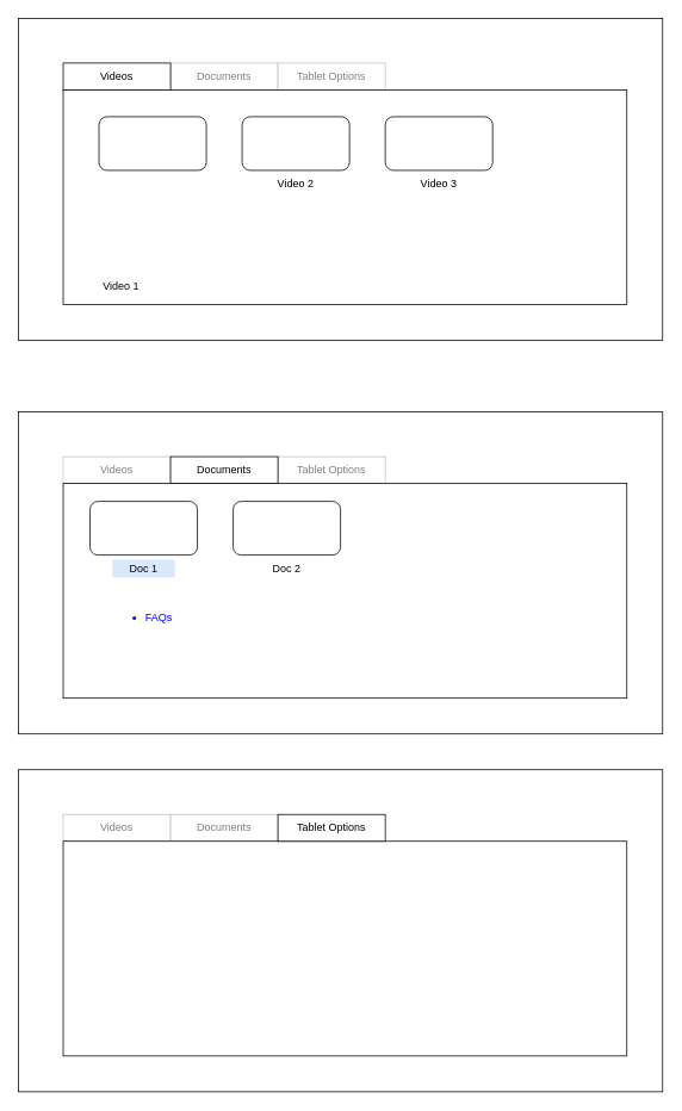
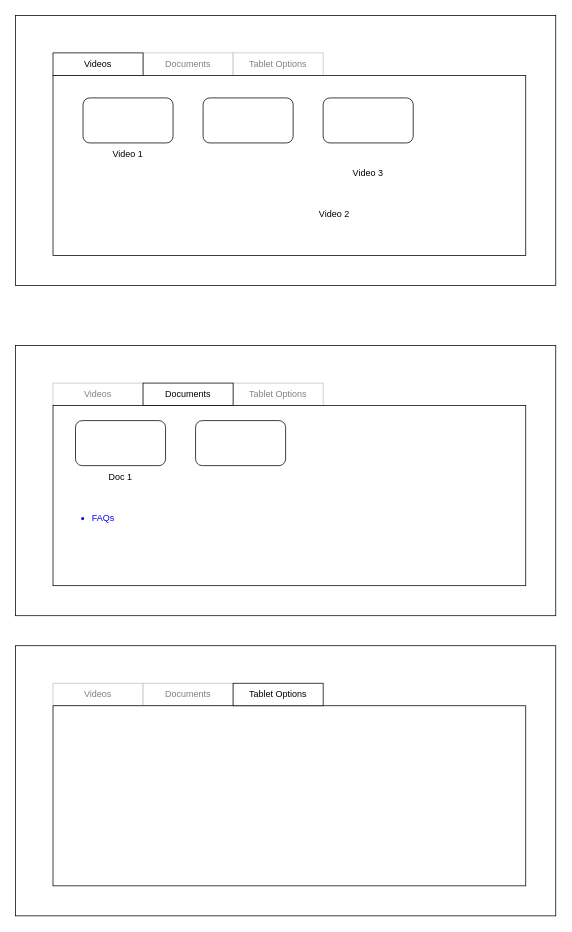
  <mxCell id="0" />
  <mxCell id="1" parent="0" />
  <mxCell id="2" value="" style="rounded=0;whiteSpace=wrap;html=1;" vertex="1" parent="1"><mxGeometry x="20" y="20" width="720" height="360" as="geometry" /></mxCell>
  <mxCell id="3" value="Documents" style="rounded=0;whiteSpace=wrap;html=1;strokeColor=#c0c0c0;fontColor=#808080;" vertex="1" parent="1"><mxGeometry x="190" y="70" width="120" height="30" as="geometry" /></mxCell>
  <mxCell id="4" value="Tablet Options" style="rounded=0;whiteSpace=wrap;html=1;strokeColor=#c0c0c0;fontColor=#808080;" vertex="1" parent="1"><mxGeometry x="310" y="70" width="120" height="30" as="geometry" /></mxCell>
  <mxCell id="5" value="Videos" style="rounded=0;whiteSpace=wrap;html=1;" vertex="1" parent="1"><mxGeometry x="70" y="70" width="120" height="30" as="geometry" /></mxCell>
  <mxCell id="6" value="" style="rounded=0;whiteSpace=wrap;html=1;" vertex="1" parent="1"><mxGeometry x="20" y="460" width="720" height="360" as="geometry" /></mxCell>
  <mxCell id="7" value="Tablet Options" style="rounded=0;whiteSpace=wrap;html=1;strokeColor=#c0c0c0;fontColor=#808080;" vertex="1" parent="1"><mxGeometry x="310" y="510" width="120" height="30" as="geometry" /></mxCell>
  <mxCell id="8" value="Videos" style="rounded=0;whiteSpace=wrap;html=1;fillColor=none;strokeColor=#c0c0c0;fontColor=#808080;" vertex="1" parent="1"><mxGeometry x="70" y="510" width="120" height="30" as="geometry" /></mxCell>
  <mxCell id="9" value="Documents" style="rounded=0;whiteSpace=wrap;html=1;strokeColor=#000000;fontColor=#000000;" vertex="1" parent="1"><mxGeometry x="190" y="510" width="120" height="30" as="geometry" /></mxCell>
  <mxCell id="10" value="" style="rounded=0;whiteSpace=wrap;html=1;" vertex="1" parent="1"><mxGeometry x="70" y="540" width="630" height="240" as="geometry" /></mxCell>
  <mxCell id="11" value="" style="group" vertex="1" connectable="0" parent="1"><mxGeometry x="70" y="100" width="630" height="240" as="geometry" /></mxCell>
  <mxCell id="12" value="" style="rounded=0;whiteSpace=wrap;html=1;" vertex="1" parent="11"><mxGeometry width="630" height="240" as="geometry" /></mxCell>
  <mxCell id="13" value="" style="rounded=1;whiteSpace=wrap;html=1;" vertex="1" parent="11"><mxGeometry x="40" y="30" width="120" height="60" as="geometry" /></mxCell>
  <mxCell id="14" value="" style="rounded=1;whiteSpace=wrap;html=1;" vertex="1" parent="11"><mxGeometry x="200" y="30" width="120" height="60" as="geometry" /></mxCell>
  <mxCell id="15" value="" style="rounded=1;whiteSpace=wrap;html=1;" vertex="1" parent="11"><mxGeometry x="360" y="30" width="120" height="60" as="geometry" /></mxCell>
- <mxCell id="16" value="Video 1" style="rounded=0;whiteSpace=wrap;html=1;strokeColor=none;" vertex="1" parent="11"><mxGeometry x="30" y="210" width="70" height="20" as="geometry" /></mxCell>
- <mxCell id="17" value="Video 2" style="rounded=0;whiteSpace=wrap;html=1;strokeColor=none;" vertex="1" parent="11"><mxGeometry x="225" y="95" width="70" height="20" as="geometry" /></mxCell>
- <mxCell id="18" value="Video 3" style="rounded=0;whiteSpace=wrap;html=1;strokeColor=none;" vertex="1" parent="11"><mxGeometry x="385" y="95" width="70" height="20" as="geometry" /></mxCell>
+ <mxCell id="16" value="Video 1" style="rounded=0;whiteSpace=wrap;html=1;strokeColor=none;" vertex="1" parent="11"><mxGeometry x="65" y="95" width="70" height="20" as="geometry" /></mxCell>
+ <mxCell id="17" value="Video 2" style="rounded=0;whiteSpace=wrap;html=1;strokeColor=none;" vertex="1" parent="11"><mxGeometry x="340" y="175" width="70" height="20" as="geometry" /></mxCell>
+ <mxCell id="18" value="Video 3" style="rounded=0;whiteSpace=wrap;html=1;strokeColor=none;" vertex="1" parent="11"><mxGeometry x="385" y="120" width="70" height="20" as="geometry" /></mxCell>
  <mxCell id="19" value="" style="rounded=1;whiteSpace=wrap;html=1;" vertex="1" parent="1"><mxGeometry x="100" y="560" width="120" height="60" as="geometry" /></mxCell>
  <mxCell id="20" value="" style="rounded=1;whiteSpace=wrap;html=1;" vertex="1" parent="1"><mxGeometry x="260" y="560" width="120" height="60" as="geometry" /></mxCell>
- <mxCell id="21" value="Doc 1" style="rounded=0;whiteSpace=wrap;html=1;strokeColor=none;fillColor=#dae8fc;" vertex="1" parent="1"><mxGeometry x="125" y="625" width="70" height="20" as="geometry" /></mxCell>
- <mxCell id="22" value="Doc 2" style="rounded=0;whiteSpace=wrap;html=1;strokeColor=none;" vertex="1" parent="1"><mxGeometry x="285" y="625" width="70" height="20" as="geometry" /></mxCell>
- <mxCell id="23" value="&lt;div align=&quot;left&quot;&gt;&lt;ul&gt;&lt;li&gt;FAQs&lt;/li&gt;&lt;/ul&gt;&lt;/div&gt;" style="rounded=0;whiteSpace=wrap;html=1;strokeColor=none;align=left;fontColor=#0000ff;" vertex="1" parent="1"><mxGeometry x="120" y="680" width="140" height="20" as="geometry" /></mxCell>
+ <mxCell id="21" value="Doc 1" style="rounded=0;whiteSpace=wrap;html=1;strokeColor=none;" vertex="1" parent="1"><mxGeometry x="125" y="625" width="70" height="20" as="geometry" /></mxCell>
+ <mxCell id="23" value="&lt;div align=&quot;left&quot;&gt;&lt;ul&gt;&lt;li&gt;FAQs&lt;/li&gt;&lt;/ul&gt;&lt;/div&gt;" style="rounded=0;whiteSpace=wrap;html=1;strokeColor=none;align=left;fontColor=#0000ff;" vertex="1" parent="1"><mxGeometry x="80" y="680" width="140" height="20" as="geometry" /></mxCell>
  <mxCell id="24" value="" style="rounded=0;whiteSpace=wrap;html=1;" vertex="1" parent="1"><mxGeometry x="20" y="860" width="720" height="360" as="geometry" /></mxCell>
  <mxCell id="25" value="Videos" style="rounded=0;whiteSpace=wrap;html=1;fillColor=none;strokeColor=#c0c0c0;fontColor=#808080;" vertex="1" parent="1"><mxGeometry x="70" y="910" width="120" height="30" as="geometry" /></mxCell>
  <mxCell id="26" value="Documents" style="rounded=0;whiteSpace=wrap;html=1;strokeColor=#c0c0c0;fontColor=#808080;" vertex="1" parent="1"><mxGeometry x="190" y="910" width="120" height="30" as="geometry" /></mxCell>
  <mxCell id="27" value="" style="rounded=0;whiteSpace=wrap;html=1;" vertex="1" parent="1"><mxGeometry x="70" y="940" width="630" height="240" as="geometry" /></mxCell>
  <mxCell id="28" value="Tablet Options" style="rounded=0;whiteSpace=wrap;html=1;strokeColor=#000000;fontColor=#000000;" vertex="1" parent="1"><mxGeometry x="310" y="910" width="120" height="30" as="geometry" /></mxCell>
